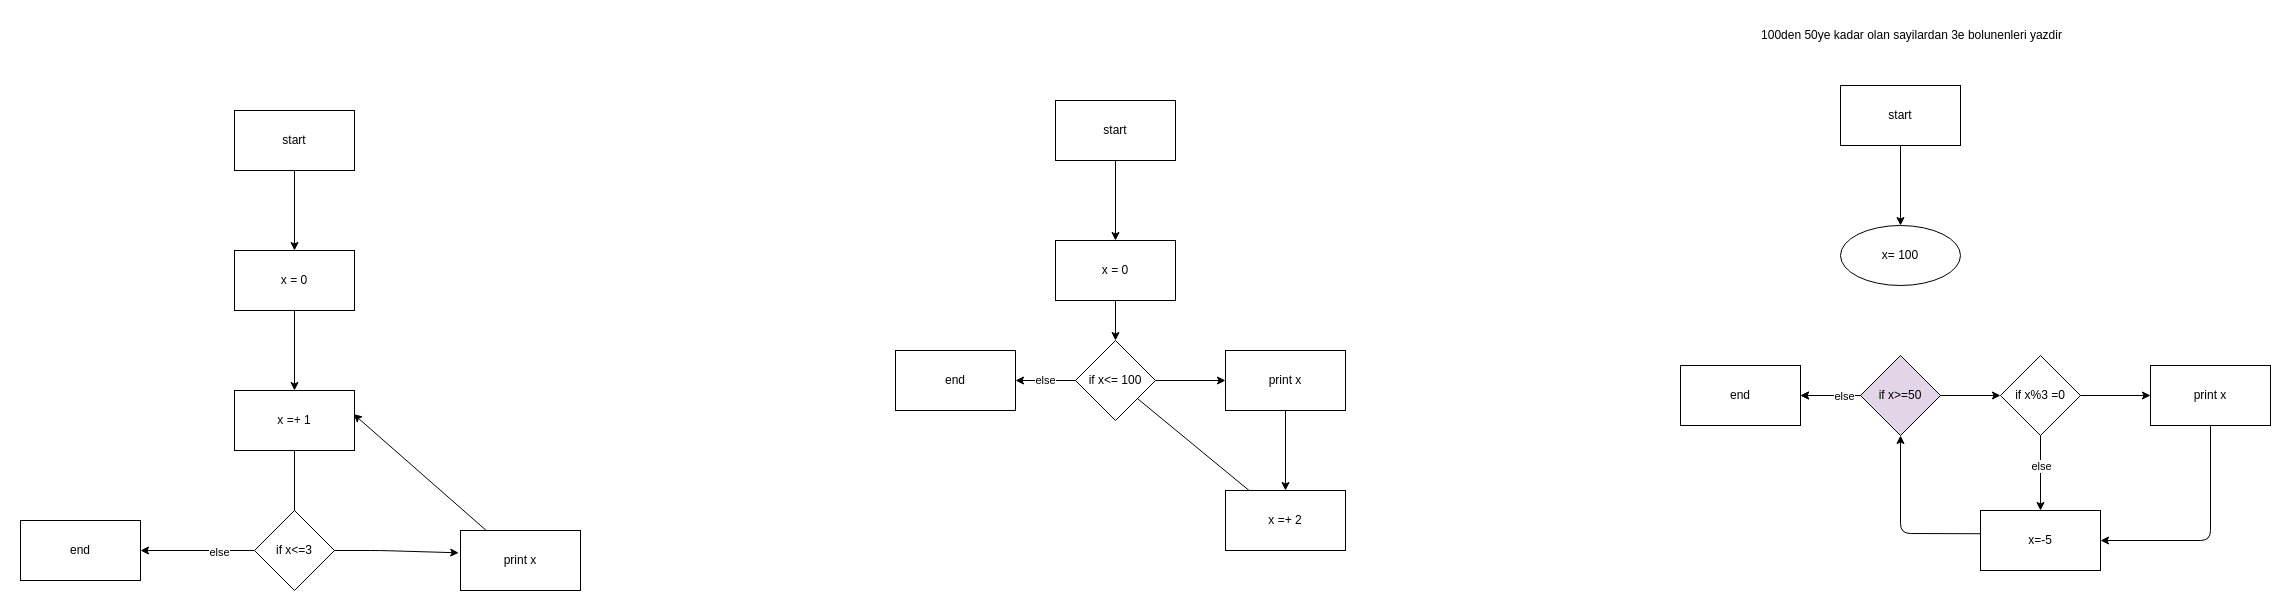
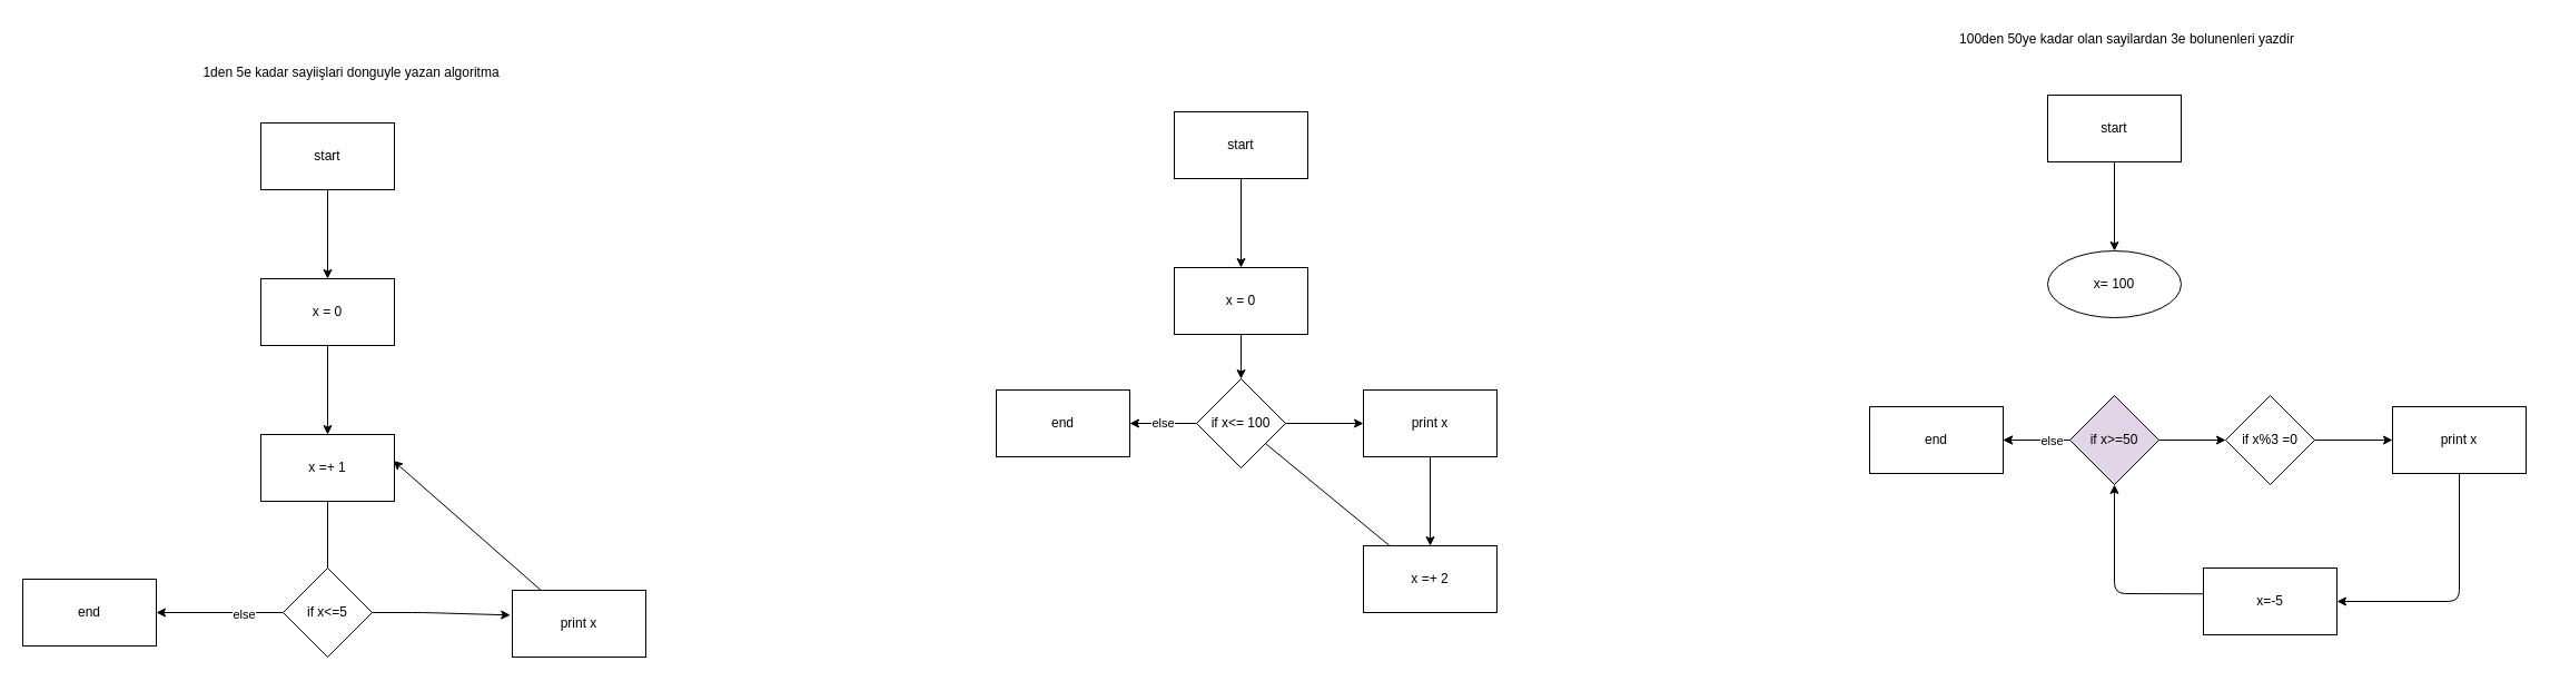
  <mxCell id="0" />
  <mxCell id="1" parent="0" />
  <mxCell id="2" value="" style="edgeStyle=none;html=1;" edge="1" parent="1" source="3" target="5"><mxGeometry relative="1" as="geometry" /></mxCell>
  <mxCell id="3" value="start" style="rounded=0;whiteSpace=wrap;html=1;" vertex="1" parent="1"><mxGeometry x="234" y="110" width="120" height="60" as="geometry" /></mxCell>
  <mxCell id="4" value="" style="edgeStyle=none;html=1;" edge="1" parent="1" source="5" target="7"><mxGeometry relative="1" as="geometry" /></mxCell>
  <mxCell id="5" value="x = 0" style="rounded=0;whiteSpace=wrap;html=1;" vertex="1" parent="1"><mxGeometry x="234" y="250" width="120" height="60" as="geometry" /></mxCell>
  <mxCell id="6" value="" style="edgeStyle=none;html=1;" edge="1" parent="1" source="7"><mxGeometry relative="1" as="geometry"><mxPoint x="294" y="530" as="targetPoint" /></mxGeometry></mxCell>
  <mxCell id="7" value="x =+ 1" style="rounded=0;whiteSpace=wrap;html=1;" vertex="1" parent="1"><mxGeometry x="234" y="390" width="120" height="60" as="geometry" /></mxCell>
  <mxCell id="8" value="" style="edgeStyle=none;html=1;exitX=1;exitY=0.5;exitDx=0;exitDy=0;entryX=-0.015;entryY=0.372;entryDx=0;entryDy=0;entryPerimeter=0;" edge="1" parent="1" source="15" target="10"><mxGeometry relative="1" as="geometry"><mxPoint x="294" y="590" as="sourcePoint" /><Array as="points"><mxPoint x="380" y="550" /></Array></mxGeometry></mxCell>
  <mxCell id="9" style="edgeStyle=none;html=1;entryX=0.992;entryY=0.393;entryDx=0;entryDy=0;entryPerimeter=0;" edge="1" parent="1" source="10" target="7"><mxGeometry relative="1" as="geometry"><mxPoint x="360" y="480" as="targetPoint" /></mxGeometry></mxCell>
  <mxCell id="10" value="print x" style="rounded=0;whiteSpace=wrap;html=1;" vertex="1" parent="1"><mxGeometry x="460" y="530" width="120" height="60" as="geometry" /></mxCell>
  <mxCell id="11" value="" style="edgeStyle=none;html=1;" edge="1" parent="1" target="12"><mxGeometry relative="1" as="geometry"><mxPoint x="61" y="580" as="sourcePoint" /></mxGeometry></mxCell>
  <mxCell id="12" value="end" style="rounded=0;whiteSpace=wrap;html=1;" vertex="1" parent="1"><mxGeometry x="20" y="520" width="120" height="60" as="geometry" /></mxCell>
  <mxCell id="13" value="" style="edgeStyle=none;html=1;" edge="1" parent="1" source="15" target="12"><mxGeometry relative="1" as="geometry" /></mxCell>
  <mxCell id="14" value="else" style="edgeLabel;html=1;align=center;verticalAlign=middle;resizable=0;points=[];" vertex="1" connectable="0" parent="13"><mxGeometry x="-0.364" y="1" relative="1" as="geometry"><mxPoint as="offset" /></mxGeometry></mxCell>
- <mxCell id="15" value="if x&amp;lt;=3" style="rhombus;whiteSpace=wrap;html=1;" vertex="1" parent="1"><mxGeometry x="254" y="510" width="80" height="80" as="geometry" /></mxCell>
+ <mxCell id="15" value="if x&amp;lt;=5" style="rhombus;whiteSpace=wrap;html=1;" vertex="1" parent="1"><mxGeometry x="254" y="510" width="80" height="80" as="geometry" /></mxCell>
+ <mxCell id="16" value="1den 5e kadar sayiişlari donguyle yazan algoritma" style="text;html=1;align=center;verticalAlign=middle;resizable=0;points=[];autosize=1;strokeColor=none;fillColor=none;" vertex="1" parent="1"><mxGeometry x="170" y="50" width="290" height="30" as="geometry" /></mxCell>
  <mxCell id="17" value="" style="edgeStyle=none;html=1;" edge="1" parent="1" source="18" target="20"><mxGeometry relative="1" as="geometry" /></mxCell>
  <mxCell id="18" value="start" style="whiteSpace=wrap;html=1;" vertex="1" parent="1"><mxGeometry x="1055" y="100" width="120" height="60" as="geometry" /></mxCell>
  <mxCell id="19" value="" style="edgeStyle=none;html=1;" edge="1" parent="1" source="20" target="23"><mxGeometry relative="1" as="geometry"><mxPoint x="1115" y="380" as="targetPoint" /></mxGeometry></mxCell>
  <mxCell id="20" value="x = 0" style="whiteSpace=wrap;html=1;" vertex="1" parent="1"><mxGeometry x="1055" y="240" width="120" height="60" as="geometry" /></mxCell>
  <mxCell id="21" value="else" style="edgeStyle=none;html=1;" edge="1" parent="1" source="23" target="24"><mxGeometry relative="1" as="geometry" /></mxCell>
  <mxCell id="22" value="" style="edgeStyle=none;html=1;" edge="1" parent="1" source="23" target="26"><mxGeometry relative="1" as="geometry" /></mxCell>
  <mxCell id="23" value="if x&amp;lt;= 100" style="rhombus;whiteSpace=wrap;html=1;" vertex="1" parent="1"><mxGeometry x="1075" y="340" width="80" height="80" as="geometry" /></mxCell>
  <mxCell id="24" value="end" style="whiteSpace=wrap;html=1;" vertex="1" parent="1"><mxGeometry x="895" y="350" width="120" height="60" as="geometry" /></mxCell>
  <mxCell id="25" value="" style="edgeStyle=none;html=1;" edge="1" parent="1" source="26" target="28"><mxGeometry relative="1" as="geometry" /></mxCell>
  <mxCell id="26" value="print x" style="whiteSpace=wrap;html=1;" vertex="1" parent="1"><mxGeometry x="1225" y="350" width="120" height="60" as="geometry" /></mxCell>
  <mxCell id="27" style="edgeStyle=none;html=1;endArrow=none;" edge="1" parent="1" source="28" target="23"><mxGeometry relative="1" as="geometry" /></mxCell>
  <mxCell id="28" value="x =+ 2" style="whiteSpace=wrap;html=1;" vertex="1" parent="1"><mxGeometry x="1225" y="490" width="120" height="60" as="geometry" /></mxCell>
  <mxCell id="29" value="100den 50ye kadar olan sayilardan 3e bolunenleri yazdir" style="text;html=1;align=center;verticalAlign=middle;resizable=0;points=[];autosize=1;strokeColor=none;fillColor=none;" vertex="1" parent="1"><mxGeometry x="1751" y="20" width="320" height="30" as="geometry" /></mxCell>
  <mxCell id="30" value="" style="edgeStyle=none;html=1;" edge="1" parent="1" source="31" target="32"><mxGeometry relative="1" as="geometry" /></mxCell>
  <mxCell id="31" value="start" style="rounded=0;whiteSpace=wrap;html=1;" vertex="1" parent="1"><mxGeometry x="1840" y="85" width="120" height="60" as="geometry" /></mxCell>
  <mxCell id="32" value="x= 100" style="ellipse;whiteSpace=wrap;html=1;" vertex="1" parent="1"><mxGeometry x="1840" y="225" width="120" height="60" as="geometry" /></mxCell>
  <mxCell id="33" style="edgeStyle=none;html=1;" edge="1" parent="1" source="37" target="42"><mxGeometry relative="1" as="geometry"><mxPoint x="2010" y="395" as="targetPoint" /></mxGeometry></mxCell>
  <mxCell id="34" value="" style="edgeStyle=none;html=1;" edge="1" parent="1" source="37" target="38"><mxGeometry relative="1" as="geometry" /></mxCell>
  <mxCell id="35" value="" style="edgeStyle=none;html=1;" edge="1" parent="1" source="37" target="38"><mxGeometry relative="1" as="geometry" /></mxCell>
  <mxCell id="36" value="else" style="edgeLabel;html=1;align=center;verticalAlign=middle;resizable=0;points=[];" vertex="1" connectable="0" parent="35"><mxGeometry x="-0.443" relative="1" as="geometry"><mxPoint as="offset" /></mxGeometry></mxCell>
  <mxCell id="37" value="if x&amp;gt;=50" style="rhombus;whiteSpace=wrap;html=1;rounded=0;fillColor=#e1d5e7;" vertex="1" parent="1"><mxGeometry x="1860" y="355" width="80" height="80" as="geometry" /></mxCell>
  <mxCell id="38" value="end" style="whiteSpace=wrap;html=1;rounded=0;" vertex="1" parent="1"><mxGeometry x="1680" y="365" width="120" height="60" as="geometry" /></mxCell>
  <mxCell id="39" value="" style="edgeStyle=none;html=1;" edge="1" parent="1" source="42" target="44"><mxGeometry relative="1" as="geometry" /></mxCell>
- <mxCell id="40" style="edgeStyle=none;html=1;entryX=0.5;entryY=0;entryDx=0;entryDy=0;" edge="1" parent="1" source="42" target="46"><mxGeometry relative="1" as="geometry" /></mxCell>
- <mxCell id="41" value="else" style="edgeLabel;html=1;align=center;verticalAlign=middle;resizable=0;points=[];" vertex="1" connectable="0" parent="40"><mxGeometry x="-0.195" relative="1" as="geometry"><mxPoint as="offset" /></mxGeometry></mxCell>
  <mxCell id="42" value="if x%3 =0" style="rhombus;whiteSpace=wrap;html=1;" vertex="1" parent="1"><mxGeometry x="2000" y="355" width="80" height="80" as="geometry" /></mxCell>
  <mxCell id="43" style="edgeStyle=none;html=1;entryX=1;entryY=0.5;entryDx=0;entryDy=0;" edge="1" parent="1" source="44" target="46"><mxGeometry relative="1" as="geometry"><Array as="points"><mxPoint x="2210" y="540" /></Array></mxGeometry></mxCell>
  <mxCell id="44" value="print x" style="whiteSpace=wrap;html=1;" vertex="1" parent="1"><mxGeometry x="2150" y="365" width="120" height="60" as="geometry" /></mxCell>
  <mxCell id="45" style="edgeStyle=none;html=1;exitX=0;exitY=0.387;exitDx=0;exitDy=0;entryX=0.5;entryY=1;entryDx=0;entryDy=0;exitPerimeter=0;" edge="1" parent="1" source="46" target="37"><mxGeometry relative="1" as="geometry"><Array as="points"><mxPoint x="1900" y="533" /></Array></mxGeometry></mxCell>
  <mxCell id="46" value="x=-5" style="whiteSpace=wrap;html=1;" vertex="1" parent="1"><mxGeometry x="1980" y="510" width="120" height="60" as="geometry" /></mxCell>
